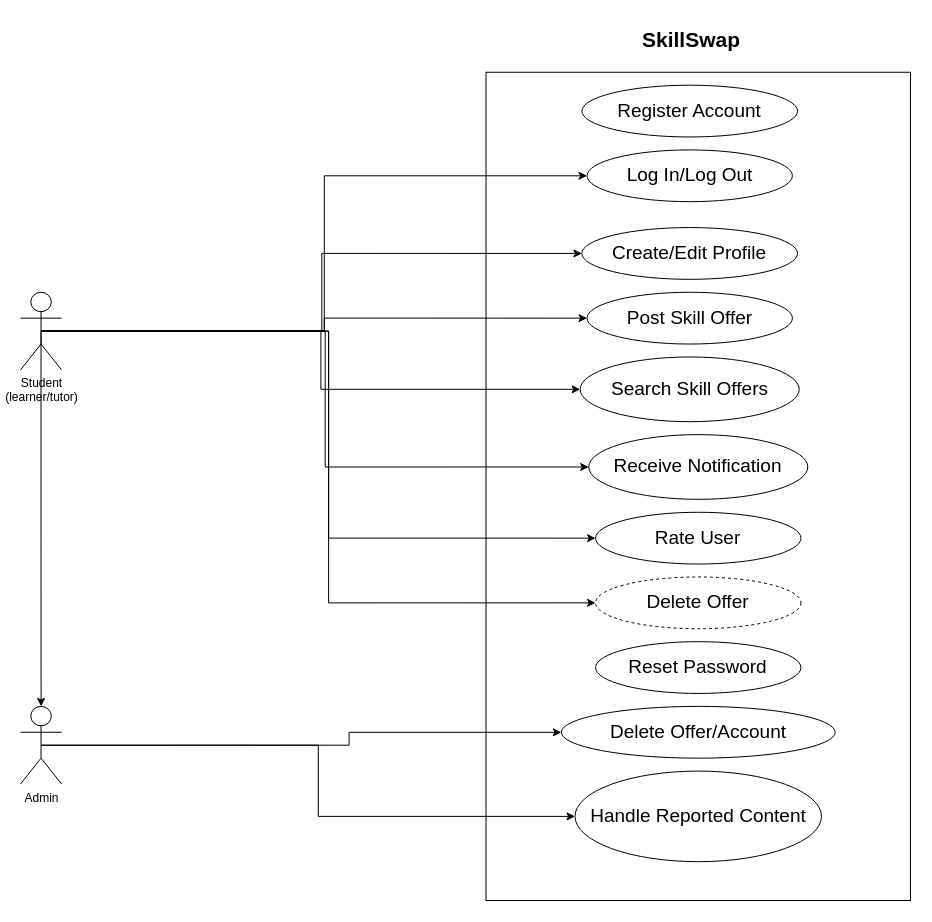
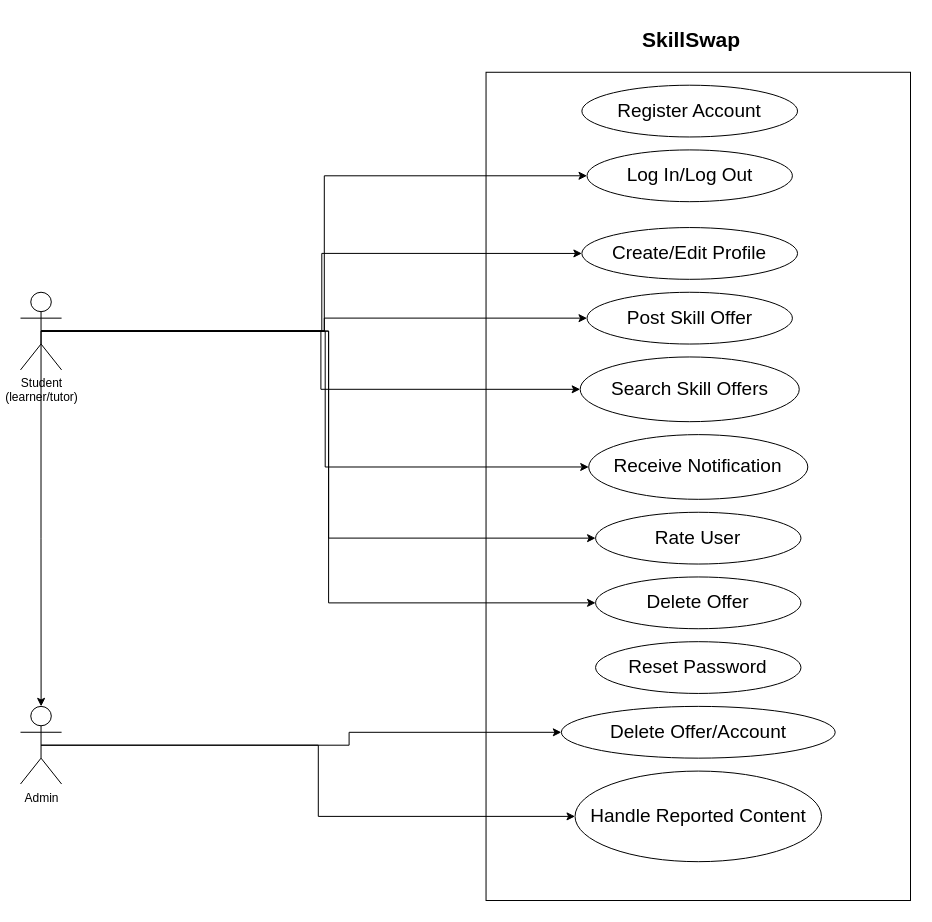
  <mxCell id="0" />
  <mxCell id="1" parent="0" />
  <mxCell id="2" value="" style="group" vertex="1" connectable="0" parent="1"><mxGeometry x="20" y="20" width="890" height="880" as="geometry" /></mxCell>
  <mxCell id="3" value="Admin" style="shape=umlActor;verticalLabelPosition=bottom;verticalAlign=top;html=1;outlineConnect=0;" vertex="1" parent="2"><mxGeometry y="685.882" width="41.077" height="77.647" as="geometry" /></mxCell>
  <mxCell id="4" value="Student&lt;div&gt;(learner/tutor)&lt;/div&gt;" style="shape=umlActor;verticalLabelPosition=bottom;verticalAlign=top;html=1;outlineConnect=0;" vertex="1" parent="2"><mxGeometry y="271.765" width="41.077" height="77.647" as="geometry" /></mxCell>
  <mxCell id="5" value="&lt;b&gt;&lt;font style=&quot;font-size: 21px;&quot;&gt;SkillSwap&lt;/font&gt;&lt;/b&gt;" style="text;html=1;align=center;verticalAlign=middle;whiteSpace=wrap;rounded=0;" vertex="1" parent="2"><mxGeometry x="629.846" width="82.154" height="38.824" as="geometry" /></mxCell>
  <mxCell id="6" value="" style="rounded=0;whiteSpace=wrap;html=1;" vertex="1" parent="2"><mxGeometry x="465.538" y="51.765" width="424.462" height="828.235" as="geometry" /></mxCell>
  <mxCell id="7" value="&lt;span style=&quot;color: light-dark(rgb(0, 0, 0), rgb(255, 255, 255)); font-size: 19px; background-color: transparent;&quot;&gt;Register Account&lt;/span&gt;" style="ellipse;whiteSpace=wrap;html=1;" vertex="1" parent="2"><mxGeometry x="561.385" y="64.706" width="215.654" height="51.765" as="geometry" /></mxCell>
  <mxCell id="8" value="&lt;span style=&quot;color: light-dark(rgb(0, 0, 0), rgb(255, 255, 255)); font-size: 19px; background-color: transparent;&quot;&gt;Log In/Log Out&lt;/span&gt;" style="ellipse;whiteSpace=wrap;html=1;" vertex="1" parent="2"><mxGeometry x="566.519" y="129.412" width="205.385" height="51.765" as="geometry" /></mxCell>
  <mxCell id="9" value="&lt;span style=&quot;color: light-dark(rgb(0, 0, 0), rgb(255, 255, 255)); font-size: 19px; background-color: transparent;&quot;&gt;Create/Edit Profile&lt;/span&gt;" style="ellipse;whiteSpace=wrap;html=1;" vertex="1" parent="2"><mxGeometry x="561.385" y="207.059" width="215.654" height="51.765" as="geometry" /></mxCell>
  <mxCell id="10" value="&lt;span style=&quot;color: light-dark(rgb(0, 0, 0), rgb(255, 255, 255)); font-size: 19px; background-color: transparent;&quot;&gt;Post Skill Offer&lt;/span&gt;" style="ellipse;whiteSpace=wrap;html=1;" vertex="1" parent="2"><mxGeometry x="566.519" y="271.765" width="205.385" height="51.765" as="geometry" /></mxCell>
  <mxCell id="11" value="&lt;span style=&quot;color: light-dark(rgb(0, 0, 0), rgb(255, 255, 255)); font-size: 19px; background-color: transparent;&quot;&gt;Search Skill Offers&lt;/span&gt;" style="ellipse;whiteSpace=wrap;html=1;" vertex="1" parent="2"><mxGeometry x="559.673" y="336.471" width="219.077" height="64.706" as="geometry" /></mxCell>
  <mxCell id="12" value="&lt;span style=&quot;color: light-dark(rgb(0, 0, 0), rgb(255, 255, 255)); font-size: 19px; background-color: transparent;&quot;&gt;Receive Notification&lt;/span&gt;" style="ellipse;whiteSpace=wrap;html=1;" vertex="1" parent="2"><mxGeometry x="568.231" y="414.118" width="219.077" height="64.706" as="geometry" /></mxCell>
  <mxCell id="13" value="&lt;span style=&quot;color: light-dark(rgb(0, 0, 0), rgb(255, 255, 255)); font-size: 19px; background-color: transparent;&quot;&gt;Rate User&lt;/span&gt;" style="ellipse;whiteSpace=wrap;html=1;" vertex="1" parent="2"><mxGeometry x="575.077" y="491.765" width="205.385" height="51.765" as="geometry" /></mxCell>
- <mxCell id="14" value="&lt;span style=&quot;color: light-dark(rgb(0, 0, 0), rgb(255, 255, 255)); font-size: 19px; background-color: transparent;&quot;&gt;Delete Offer&lt;/span&gt;" style="ellipse;whiteSpace=wrap;html=1;dashed=1;" vertex="1" parent="2"><mxGeometry x="575.077" y="556.471" width="205.385" height="51.765" as="geometry" /></mxCell>
+ <mxCell id="14" value="&lt;span style=&quot;color: light-dark(rgb(0, 0, 0), rgb(255, 255, 255)); font-size: 19px; background-color: transparent;&quot;&gt;Delete Offer&lt;/span&gt;" style="ellipse;whiteSpace=wrap;html=1;" vertex="1" parent="2"><mxGeometry x="575.077" y="556.471" width="205.385" height="51.765" as="geometry" /></mxCell>
  <mxCell id="15" value="&lt;span style=&quot;color: light-dark(rgb(0, 0, 0), rgb(255, 255, 255)); font-size: 19px; background-color: transparent;&quot;&gt;Reset Password&lt;/span&gt;" style="ellipse;whiteSpace=wrap;html=1;" vertex="1" parent="2"><mxGeometry x="575.077" y="621.176" width="205.385" height="51.765" as="geometry" /></mxCell>
  <mxCell id="16" value="&lt;span style=&quot;color: light-dark(rgb(0, 0, 0), rgb(255, 255, 255)); font-size: 19px; background-color: transparent;&quot;&gt;Delete Offer/Account&lt;/span&gt;" style="ellipse;whiteSpace=wrap;html=1;" vertex="1" parent="2"><mxGeometry x="540.846" y="685.882" width="273.846" height="51.765" as="geometry" /></mxCell>
  <mxCell id="17" value="&lt;span style=&quot;font-size: 19px;&quot;&gt;Handle Reported Content&lt;/span&gt;" style="ellipse;whiteSpace=wrap;html=1;" vertex="1" parent="2"><mxGeometry x="554.538" y="750.588" width="246.462" height="90.588" as="geometry" /></mxCell>
  <mxCell id="18" style="edgeStyle=orthogonalEdgeStyle;rounded=0;orthogonalLoop=1;jettySize=auto;html=1;exitX=0.5;exitY=0.5;exitDx=0;exitDy=0;exitPerimeter=0;" edge="1" parent="2" source="3" target="16"><mxGeometry relative="1" as="geometry"><Array as="points"><mxPoint x="328.615" y="724.706" /><mxPoint x="328.615" y="711.765" /></Array></mxGeometry></mxCell>
  <mxCell id="19" style="edgeStyle=orthogonalEdgeStyle;rounded=0;orthogonalLoop=1;jettySize=auto;html=1;exitX=0.5;exitY=0.5;exitDx=0;exitDy=0;exitPerimeter=0;entryX=0;entryY=0.5;entryDx=0;entryDy=0;" edge="1" parent="2" source="3" target="17"><mxGeometry relative="1" as="geometry" /></mxCell>
  <mxCell id="20" style="edgeStyle=orthogonalEdgeStyle;rounded=0;orthogonalLoop=1;jettySize=auto;html=1;exitX=0.5;exitY=0.5;exitDx=0;exitDy=0;exitPerimeter=0;" edge="1" parent="2" source="4" target="3"><mxGeometry relative="1" as="geometry" /></mxCell>
  <mxCell id="21" style="edgeStyle=orthogonalEdgeStyle;rounded=0;orthogonalLoop=1;jettySize=auto;html=1;exitX=0.5;exitY=0.5;exitDx=0;exitDy=0;exitPerimeter=0;entryX=0;entryY=0.5;entryDx=0;entryDy=0;" edge="1" parent="2" source="4" target="8"><mxGeometry relative="1" as="geometry" /></mxCell>
  <mxCell id="22" style="edgeStyle=orthogonalEdgeStyle;rounded=0;orthogonalLoop=1;jettySize=auto;html=1;exitX=0.5;exitY=0.5;exitDx=0;exitDy=0;exitPerimeter=0;entryX=0;entryY=0.5;entryDx=0;entryDy=0;" edge="1" parent="2" source="4" target="9"><mxGeometry relative="1" as="geometry" /></mxCell>
  <mxCell id="23" style="edgeStyle=orthogonalEdgeStyle;rounded=0;orthogonalLoop=1;jettySize=auto;html=1;exitX=0.5;exitY=0.5;exitDx=0;exitDy=0;exitPerimeter=0;entryX=0;entryY=0.5;entryDx=0;entryDy=0;" edge="1" parent="2" source="4" target="10"><mxGeometry relative="1" as="geometry" /></mxCell>
  <mxCell id="24" style="edgeStyle=orthogonalEdgeStyle;rounded=0;orthogonalLoop=1;jettySize=auto;html=1;exitX=0.5;exitY=0.5;exitDx=0;exitDy=0;exitPerimeter=0;entryX=0;entryY=0.5;entryDx=0;entryDy=0;" edge="1" parent="2" source="4" target="11"><mxGeometry relative="1" as="geometry" /></mxCell>
  <mxCell id="25" style="edgeStyle=orthogonalEdgeStyle;rounded=0;orthogonalLoop=1;jettySize=auto;html=1;exitX=0.5;exitY=0.5;exitDx=0;exitDy=0;exitPerimeter=0;entryX=0;entryY=0.5;entryDx=0;entryDy=0;" edge="1" parent="2" source="4" target="12"><mxGeometry relative="1" as="geometry" /></mxCell>
  <mxCell id="26" style="edgeStyle=orthogonalEdgeStyle;rounded=0;orthogonalLoop=1;jettySize=auto;html=1;exitX=0.5;exitY=0.5;exitDx=0;exitDy=0;exitPerimeter=0;entryX=0;entryY=0.5;entryDx=0;entryDy=0;" edge="1" parent="2" source="4" target="13"><mxGeometry relative="1" as="geometry" /></mxCell>
  <mxCell id="27" style="edgeStyle=orthogonalEdgeStyle;rounded=0;orthogonalLoop=1;jettySize=auto;html=1;exitX=0.5;exitY=0.5;exitDx=0;exitDy=0;exitPerimeter=0;entryX=0;entryY=0.5;entryDx=0;entryDy=0;" edge="1" parent="2" source="4" target="14"><mxGeometry relative="1" as="geometry" /></mxCell>
